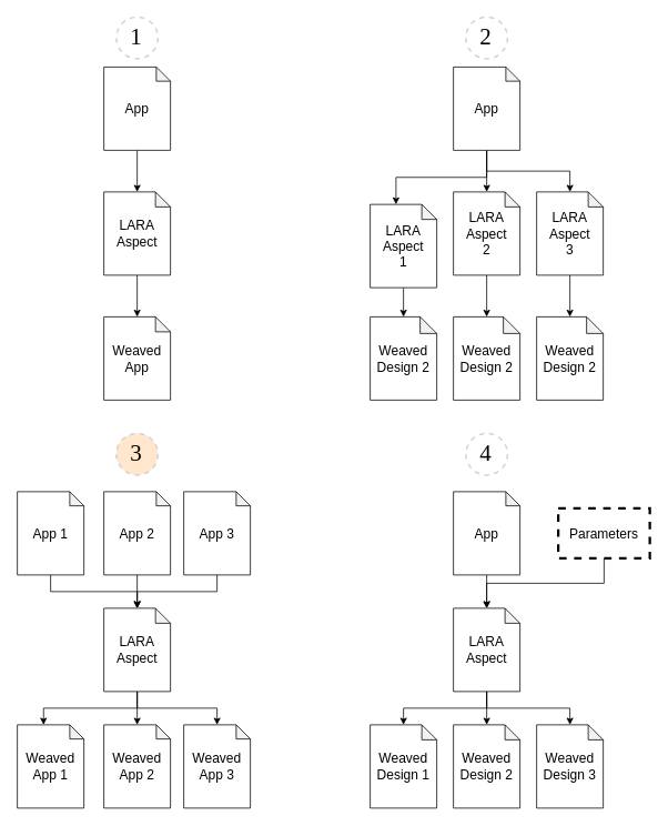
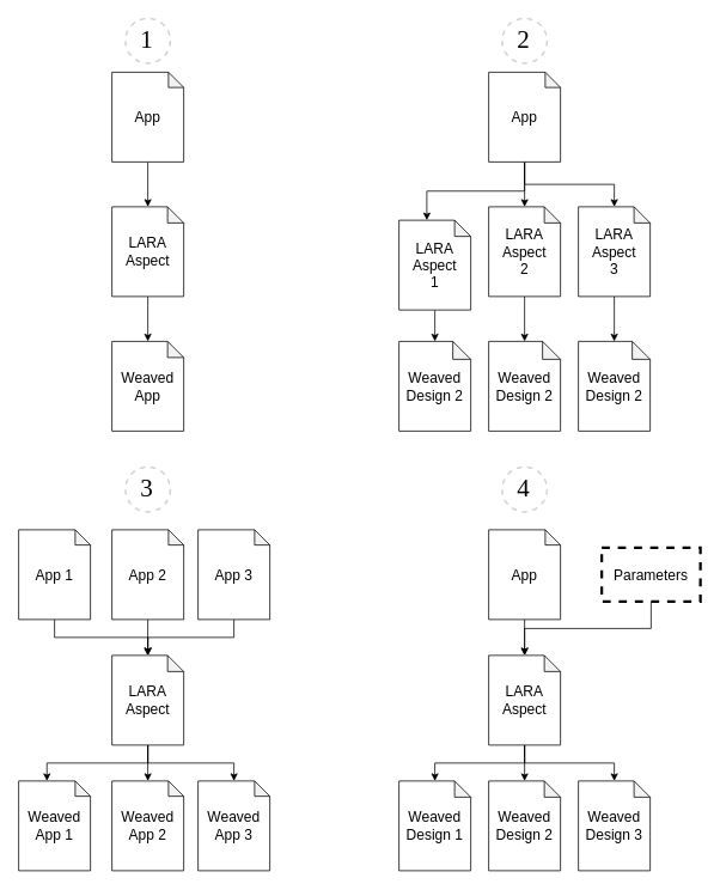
  <mxCell id="0" />
  <mxCell id="1" parent="0" />
  <mxCell id="2" style="edgeStyle=orthogonalEdgeStyle;rounded=0;orthogonalLoop=1;jettySize=auto;html=1;exitX=0.5;exitY=1;exitDx=0;exitDy=0;exitPerimeter=0;entryX=0;entryY=0;entryDx=31;entryDy=0;entryPerimeter=0;" edge="1" parent="1" source="5" target="7"><mxGeometry relative="1" as="geometry" /></mxCell>
  <mxCell id="3" style="edgeStyle=orthogonalEdgeStyle;rounded=0;orthogonalLoop=1;jettySize=auto;html=1;exitX=0.5;exitY=1;exitDx=0;exitDy=0;exitPerimeter=0;entryX=0.5;entryY=0;entryDx=0;entryDy=0;entryPerimeter=0;" edge="1" parent="1" source="5" target="9"><mxGeometry relative="1" as="geometry" /></mxCell>
  <mxCell id="4" style="edgeStyle=orthogonalEdgeStyle;rounded=0;orthogonalLoop=1;jettySize=auto;html=1;exitX=0.5;exitY=1;exitDx=0;exitDy=0;exitPerimeter=0;entryX=0.5;entryY=0;entryDx=0;entryDy=0;entryPerimeter=0;" edge="1" parent="1" source="5" target="11"><mxGeometry relative="1" as="geometry" /></mxCell>
  <mxCell id="5" value="&lt;span style=&quot;font-size: 16px&quot;&gt;App&lt;/span&gt;" style="shape=note;whiteSpace=wrap;html=1;backgroundOutline=1;darkOpacity=0.05;size=17;" vertex="1" parent="1"><mxGeometry x="544" y="80" width="80" height="100" as="geometry" /></mxCell>
  <mxCell id="6" style="edgeStyle=orthogonalEdgeStyle;rounded=0;orthogonalLoop=1;jettySize=auto;html=1;exitX=0.5;exitY=1;exitDx=0;exitDy=0;exitPerimeter=0;entryX=0.5;entryY=0;entryDx=0;entryDy=0;entryPerimeter=0;" edge="1" parent="1" source="7" target="17"><mxGeometry relative="1" as="geometry" /></mxCell>
  <mxCell id="7" value="&lt;span style=&quot;font-size: 16px&quot;&gt;LARA&lt;br&gt;Aspect&lt;br&gt;1&lt;br&gt;&lt;/span&gt;" style="shape=note;whiteSpace=wrap;html=1;backgroundOutline=1;darkOpacity=0.05;size=18;" vertex="1" parent="1"><mxGeometry x="444" y="245" width="80" height="100" as="geometry" /></mxCell>
  <mxCell id="8" style="edgeStyle=orthogonalEdgeStyle;rounded=0;orthogonalLoop=1;jettySize=auto;html=1;exitX=0.5;exitY=1;exitDx=0;exitDy=0;exitPerimeter=0;entryX=0.5;entryY=0;entryDx=0;entryDy=0;entryPerimeter=0;" edge="1" parent="1" source="9" target="12"><mxGeometry relative="1" as="geometry" /></mxCell>
  <mxCell id="9" value="&lt;span style=&quot;font-size: 16px&quot;&gt;LARA&lt;br&gt;Aspect&lt;br&gt;2&lt;br&gt;&lt;/span&gt;" style="shape=note;whiteSpace=wrap;html=1;backgroundOutline=1;darkOpacity=0.05;size=18;" vertex="1" parent="1"><mxGeometry x="544" y="230" width="80" height="100" as="geometry" /></mxCell>
  <mxCell id="10" style="edgeStyle=orthogonalEdgeStyle;rounded=0;orthogonalLoop=1;jettySize=auto;html=1;exitX=0.5;exitY=1;exitDx=0;exitDy=0;exitPerimeter=0;entryX=0.5;entryY=0;entryDx=0;entryDy=0;entryPerimeter=0;" edge="1" parent="1" source="11" target="18"><mxGeometry relative="1" as="geometry" /></mxCell>
  <mxCell id="11" value="&lt;span style=&quot;font-size: 16px&quot;&gt;LARA&lt;br&gt;Aspect&lt;br&gt;3&lt;br&gt;&lt;/span&gt;" style="shape=note;whiteSpace=wrap;html=1;backgroundOutline=1;darkOpacity=0.05;size=18;" vertex="1" parent="1"><mxGeometry x="644" y="230" width="80" height="100" as="geometry" /></mxCell>
  <mxCell id="12" value="&lt;span style=&quot;font-size: 16px&quot;&gt;Weaved Design 2&lt;/span&gt;" style="shape=note;whiteSpace=wrap;html=1;backgroundOutline=1;darkOpacity=0.05;size=20;" vertex="1" parent="1"><mxGeometry x="544" y="380" width="80" height="100" as="geometry" /></mxCell>
  <mxCell id="13" style="edgeStyle=orthogonalEdgeStyle;rounded=0;orthogonalLoop=1;jettySize=auto;html=1;exitX=0.5;exitY=1;exitDx=0;exitDy=0;exitPerimeter=0;" edge="1" parent="1" source="14" target="16"><mxGeometry relative="1" as="geometry" /></mxCell>
  <mxCell id="14" value="&lt;span style=&quot;font-size: 16px&quot;&gt;App&lt;/span&gt;" style="shape=note;whiteSpace=wrap;html=1;backgroundOutline=1;darkOpacity=0.05;size=17;" vertex="1" parent="1"><mxGeometry x="124" y="80" width="80" height="100" as="geometry" /></mxCell>
  <mxCell id="15" style="edgeStyle=orthogonalEdgeStyle;rounded=0;orthogonalLoop=1;jettySize=auto;html=1;exitX=0.5;exitY=1;exitDx=0;exitDy=0;exitPerimeter=0;entryX=0.5;entryY=0;entryDx=0;entryDy=0;entryPerimeter=0;" edge="1" parent="1" source="16" target="19"><mxGeometry relative="1" as="geometry" /></mxCell>
  <mxCell id="16" value="&lt;span style=&quot;font-size: 16px&quot;&gt;LARA&lt;br&gt;Aspect&lt;br&gt;&lt;/span&gt;" style="shape=note;whiteSpace=wrap;html=1;backgroundOutline=1;darkOpacity=0.05;size=18;" vertex="1" parent="1"><mxGeometry x="124" y="230" width="80" height="100" as="geometry" /></mxCell>
  <mxCell id="17" value="&lt;span style=&quot;font-size: 16px&quot;&gt;Weaved Design 2&lt;/span&gt;" style="shape=note;whiteSpace=wrap;html=1;backgroundOutline=1;darkOpacity=0.05;size=20;" vertex="1" parent="1"><mxGeometry x="444" y="380" width="80" height="100" as="geometry" /></mxCell>
  <mxCell id="18" value="&lt;span style=&quot;font-size: 16px&quot;&gt;Weaved Design 2&lt;/span&gt;" style="shape=note;whiteSpace=wrap;html=1;backgroundOutline=1;darkOpacity=0.05;size=20;" vertex="1" parent="1"><mxGeometry x="644" y="380" width="80" height="100" as="geometry" /></mxCell>
  <mxCell id="19" value="&lt;span style=&quot;font-size: 16px&quot;&gt;Weaved App&lt;br&gt;&lt;/span&gt;" style="shape=note;whiteSpace=wrap;html=1;backgroundOutline=1;darkOpacity=0.05;size=18;" vertex="1" parent="1"><mxGeometry x="124" y="380" width="80" height="100" as="geometry" /></mxCell>
  <mxCell id="20" style="edgeStyle=orthogonalEdgeStyle;rounded=0;orthogonalLoop=1;jettySize=auto;html=1;exitX=0.5;exitY=1;exitDx=0;exitDy=0;exitPerimeter=0;entryX=0.5;entryY=0;entryDx=0;entryDy=0;entryPerimeter=0;" edge="1" parent="1" source="21" target="29"><mxGeometry relative="1" as="geometry" /></mxCell>
  <mxCell id="21" value="&lt;span style=&quot;font-size: 16px&quot;&gt;App 2&lt;/span&gt;" style="shape=note;whiteSpace=wrap;html=1;backgroundOutline=1;darkOpacity=0.05;size=17;" vertex="1" parent="1"><mxGeometry x="124" y="590" width="80" height="100" as="geometry" /></mxCell>
  <mxCell id="22" style="edgeStyle=orthogonalEdgeStyle;rounded=0;orthogonalLoop=1;jettySize=auto;html=1;exitX=0.5;exitY=1;exitDx=0;exitDy=0;exitPerimeter=0;" edge="1" parent="1" source="23" target="29"><mxGeometry relative="1" as="geometry" /></mxCell>
  <mxCell id="23" value="&lt;span style=&quot;font-size: 16px&quot;&gt;App 1&lt;/span&gt;" style="shape=note;whiteSpace=wrap;html=1;backgroundOutline=1;darkOpacity=0.05;size=17;" vertex="1" parent="1"><mxGeometry x="20" y="590" width="80" height="100" as="geometry" /></mxCell>
  <mxCell id="24" style="edgeStyle=orthogonalEdgeStyle;rounded=0;orthogonalLoop=1;jettySize=auto;html=1;exitX=0.5;exitY=1;exitDx=0;exitDy=0;exitPerimeter=0;entryX=0.5;entryY=0;entryDx=0;entryDy=0;entryPerimeter=0;" edge="1" parent="1" source="25" target="29"><mxGeometry relative="1" as="geometry" /></mxCell>
  <mxCell id="25" value="&lt;span style=&quot;font-size: 16px&quot;&gt;App 3&lt;/span&gt;" style="shape=note;whiteSpace=wrap;html=1;backgroundOutline=1;darkOpacity=0.05;size=17;" vertex="1" parent="1"><mxGeometry x="220" y="590" width="80" height="100" as="geometry" /></mxCell>
  <mxCell id="26" style="edgeStyle=orthogonalEdgeStyle;rounded=0;orthogonalLoop=1;jettySize=auto;html=1;exitX=0.5;exitY=1;exitDx=0;exitDy=0;exitPerimeter=0;entryX=0.5;entryY=0;entryDx=0;entryDy=0;entryPerimeter=0;" edge="1" parent="1" source="29" target="30"><mxGeometry relative="1" as="geometry" /></mxCell>
  <mxCell id="27" style="edgeStyle=orthogonalEdgeStyle;rounded=0;orthogonalLoop=1;jettySize=auto;html=1;exitX=0.5;exitY=1;exitDx=0;exitDy=0;exitPerimeter=0;entryX=0.5;entryY=0;entryDx=0;entryDy=0;entryPerimeter=0;" edge="1" parent="1" source="29" target="32"><mxGeometry relative="1" as="geometry" /></mxCell>
  <mxCell id="28" style="edgeStyle=orthogonalEdgeStyle;rounded=0;orthogonalLoop=1;jettySize=auto;html=1;exitX=0.5;exitY=1;exitDx=0;exitDy=0;exitPerimeter=0;entryX=0;entryY=0;entryDx=31.5;entryDy=0;entryPerimeter=0;" edge="1" parent="1" source="29" target="31"><mxGeometry relative="1" as="geometry" /></mxCell>
  <mxCell id="29" value="&lt;span style=&quot;font-size: 16px&quot;&gt;LARA&lt;br&gt;Aspect&lt;br&gt;&lt;/span&gt;" style="shape=note;whiteSpace=wrap;html=1;backgroundOutline=1;darkOpacity=0.05;size=18;" vertex="1" parent="1"><mxGeometry x="124" y="730" width="80" height="100" as="geometry" /></mxCell>
  <mxCell id="30" value="&lt;span style=&quot;font-size: 16px&quot;&gt;Weaved App 2&lt;/span&gt;" style="shape=note;whiteSpace=wrap;html=1;backgroundOutline=1;darkOpacity=0.05;size=17;" vertex="1" parent="1"><mxGeometry x="124" y="870" width="80" height="100" as="geometry" /></mxCell>
  <mxCell id="31" value="&lt;span style=&quot;font-size: 16px&quot;&gt;Weaved App 1&lt;/span&gt;" style="shape=note;whiteSpace=wrap;html=1;backgroundOutline=1;darkOpacity=0.05;size=17;" vertex="1" parent="1"><mxGeometry x="20" y="870" width="80" height="100" as="geometry" /></mxCell>
  <mxCell id="32" value="&lt;span style=&quot;font-size: 16px&quot;&gt;Weaved App 3&lt;/span&gt;" style="shape=note;whiteSpace=wrap;html=1;backgroundOutline=1;darkOpacity=0.05;size=17;" vertex="1" parent="1"><mxGeometry x="220" y="870" width="80" height="100" as="geometry" /></mxCell>
  <mxCell id="33" style="edgeStyle=orthogonalEdgeStyle;rounded=0;orthogonalLoop=1;jettySize=auto;html=1;exitX=0.5;exitY=1;exitDx=0;exitDy=0;exitPerimeter=0;" edge="1" parent="1" source="34" target="38"><mxGeometry relative="1" as="geometry" /></mxCell>
  <mxCell id="34" value="&lt;span style=&quot;font-size: 16px&quot;&gt;App&lt;/span&gt;" style="shape=note;whiteSpace=wrap;html=1;backgroundOutline=1;darkOpacity=0.05;size=17;" vertex="1" parent="1"><mxGeometry x="544" y="590" width="80" height="100" as="geometry" /></mxCell>
  <mxCell id="35" style="edgeStyle=orthogonalEdgeStyle;rounded=0;orthogonalLoop=1;jettySize=auto;html=1;exitX=0.5;exitY=1;exitDx=0;exitDy=0;exitPerimeter=0;entryX=0.5;entryY=0;entryDx=0;entryDy=0;entryPerimeter=0;" edge="1" parent="1" source="38" target="39"><mxGeometry relative="1" as="geometry" /></mxCell>
  <mxCell id="36" style="edgeStyle=orthogonalEdgeStyle;rounded=0;orthogonalLoop=1;jettySize=auto;html=1;exitX=0.5;exitY=1;exitDx=0;exitDy=0;exitPerimeter=0;entryX=0.5;entryY=0;entryDx=0;entryDy=0;entryPerimeter=0;" edge="1" parent="1" source="38" target="40"><mxGeometry relative="1" as="geometry" /></mxCell>
  <mxCell id="37" style="edgeStyle=orthogonalEdgeStyle;rounded=0;orthogonalLoop=1;jettySize=auto;html=1;exitX=0.5;exitY=1;exitDx=0;exitDy=0;exitPerimeter=0;entryX=0.5;entryY=0;entryDx=0;entryDy=0;entryPerimeter=0;" edge="1" parent="1" source="38" target="41"><mxGeometry relative="1" as="geometry" /></mxCell>
  <mxCell id="38" value="&lt;span style=&quot;font-size: 16px&quot;&gt;LARA&lt;br&gt;Aspect&lt;br&gt;&lt;/span&gt;" style="shape=note;whiteSpace=wrap;html=1;backgroundOutline=1;darkOpacity=0.05;size=18;" vertex="1" parent="1"><mxGeometry x="544" y="730" width="80" height="100" as="geometry" /></mxCell>
  <mxCell id="39" value="&lt;span style=&quot;font-size: 16px&quot;&gt;Weaved Design 2&lt;br&gt;&lt;/span&gt;" style="shape=note;whiteSpace=wrap;html=1;backgroundOutline=1;darkOpacity=0.05;size=18;" vertex="1" parent="1"><mxGeometry x="544" y="870" width="80" height="100" as="geometry" /></mxCell>
  <mxCell id="40" value="&lt;span style=&quot;font-size: 16px&quot;&gt;Weaved Design 1&lt;br&gt;&lt;/span&gt;" style="shape=note;whiteSpace=wrap;html=1;backgroundOutline=1;darkOpacity=0.05;size=18;" vertex="1" parent="1"><mxGeometry x="444" y="870" width="80" height="100" as="geometry" /></mxCell>
  <mxCell id="41" value="&lt;span style=&quot;font-size: 16px&quot;&gt;Weaved Design 3&lt;br&gt;&lt;/span&gt;" style="shape=note;whiteSpace=wrap;html=1;backgroundOutline=1;darkOpacity=0.05;size=18;" vertex="1" parent="1"><mxGeometry x="644" y="870" width="80" height="100" as="geometry" /></mxCell>
  <mxCell id="42" style="edgeStyle=orthogonalEdgeStyle;rounded=0;orthogonalLoop=1;jettySize=auto;html=1;exitX=0.5;exitY=1;exitDx=0;exitDy=0;entryX=0.5;entryY=0;entryDx=0;entryDy=0;entryPerimeter=0;" edge="1" parent="1" source="43" target="38"><mxGeometry relative="1" as="geometry" /></mxCell>
  <mxCell id="43" value="&lt;font style=&quot;font-size: 16px&quot;&gt;Parameters&lt;/font&gt;" style="text;html=1;align=center;verticalAlign=middle;whiteSpace=wrap;rounded=0;dashed=1;strokeColor=#000000;strokeWidth=3;" vertex="1" parent="1"><mxGeometry x="670" y="610" width="110" height="60" as="geometry" /></mxCell>
  <mxCell id="44" value="1" style="ellipse;whiteSpace=wrap;html=1;aspect=fixed;strokeWidth=2;fontFamily=Tahoma;spacingBottom=4;spacingRight=2;strokeColor=#d3d3d3;dashed=1;fontSize=28;" vertex="1" parent="1"><mxGeometry x="139" width="50" height="50" as="geometry" y="20" /></mxCell>
  <mxCell id="45" value="2" style="ellipse;whiteSpace=wrap;html=1;aspect=fixed;strokeWidth=2;fontFamily=Tahoma;spacingBottom=4;spacingRight=2;strokeColor=#d3d3d3;dashed=1;fontSize=28;" vertex="1" parent="1"><mxGeometry x="559" width="50" height="50" as="geometry" y="20" /></mxCell>
- <mxCell id="46" value="3" style="ellipse;whiteSpace=wrap;html=1;aspect=fixed;strokeWidth=2;fontFamily=Tahoma;spacingBottom=4;spacingRight=2;strokeColor=#d3d3d3;dashed=1;fontSize=28;fillColor=#ffe6cc;" vertex="1" parent="1"><mxGeometry x="139" y="520" width="50" height="50" as="geometry" /></mxCell>
+ <mxCell id="46" value="3" style="ellipse;whiteSpace=wrap;html=1;aspect=fixed;strokeWidth=2;fontFamily=Tahoma;spacingBottom=4;spacingRight=2;strokeColor=#d3d3d3;dashed=1;fontSize=28;" vertex="1" parent="1"><mxGeometry x="139" y="520" width="50" height="50" as="geometry" /></mxCell>
  <mxCell id="47" value="4" style="ellipse;whiteSpace=wrap;html=1;aspect=fixed;strokeWidth=2;fontFamily=Tahoma;spacingBottom=4;spacingRight=2;strokeColor=#d3d3d3;dashed=1;fontSize=28;" vertex="1" parent="1"><mxGeometry x="559" y="520" width="50" height="50" as="geometry" /></mxCell>
